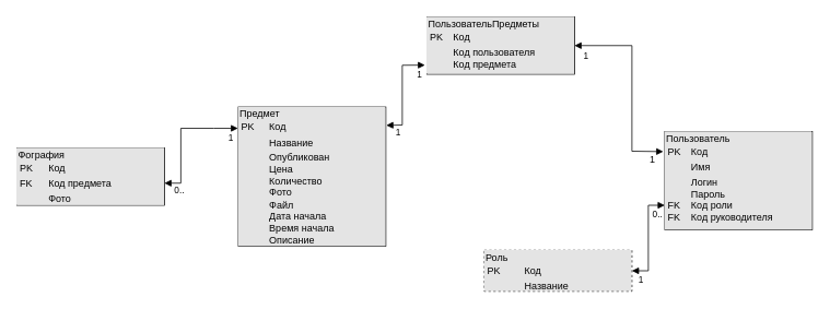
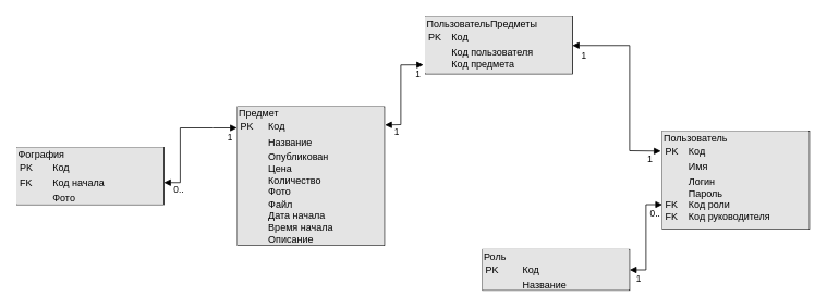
  <mxCell id="0" />
  <mxCell id="1" parent="0" />
- <mxCell id="2" value="&lt;div style=&quot;box-sizing:border-box;width:100%;background:#e4e4e4;padding:2px;&quot;&gt;Фография&lt;table style=&quot;background-color: transparent; color: light-dark(rgb(0, 0, 0), rgb(255, 255, 255)); font-size: 1em; width: 100%;&quot; cellpadding=&quot;2&quot; cellspacing=&quot;0&quot;&gt;&lt;tbody&gt;&lt;tr&gt;&lt;td&gt;PK&lt;/td&gt;&lt;td&gt;Код&lt;/td&gt;&lt;/tr&gt;&lt;tr&gt;&lt;td&gt;FK&lt;/td&gt;&lt;td&gt;Код предмета&lt;/td&gt;&lt;/tr&gt;&lt;tr&gt;&lt;td&gt;&lt;/td&gt;&lt;td&gt;Фото&lt;/td&gt;&lt;/tr&gt;&lt;/tbody&gt;&lt;/table&gt;&lt;/div&gt;" style="verticalAlign=top;align=left;overflow=fill;html=1;whiteSpace=wrap;" parent="1" vertex="1"><mxGeometry x="20" y="180" width="180" height="70" as="geometry" /></mxCell>
+ <mxCell id="2" value="&lt;div style=&quot;box-sizing:border-box;width:100%;background:#e4e4e4;padding:2px;&quot;&gt;Фография&lt;table style=&quot;background-color: transparent; color: light-dark(rgb(0, 0, 0), rgb(255, 255, 255)); font-size: 1em; width: 100%;&quot; cellpadding=&quot;2&quot; cellspacing=&quot;0&quot;&gt;&lt;tbody&gt;&lt;tr&gt;&lt;td&gt;PK&lt;/td&gt;&lt;td&gt;Код&lt;/td&gt;&lt;/tr&gt;&lt;tr&gt;&lt;td&gt;FK&lt;/td&gt;&lt;td&gt;Код начала&lt;/td&gt;&lt;/tr&gt;&lt;tr&gt;&lt;td&gt;&lt;/td&gt;&lt;td&gt;Фото&lt;/td&gt;&lt;/tr&gt;&lt;/tbody&gt;&lt;/table&gt;&lt;/div&gt;" style="verticalAlign=top;align=left;overflow=fill;html=1;whiteSpace=wrap;" parent="1" vertex="1"><mxGeometry x="20" y="180" width="180" height="70" as="geometry" /></mxCell>
  <mxCell id="3" value="&lt;div style=&quot;box-sizing:border-box;width:100%;background:#e4e4e4;padding:2px;&quot;&gt;Предмет&lt;table style=&quot;background-color: transparent; color: light-dark(rgb(0, 0, 0), rgb(255, 255, 255)); font-size: 1em; width: 100%;&quot; cellpadding=&quot;2&quot; cellspacing=&quot;0&quot;&gt;&lt;tbody&gt;&lt;tr&gt;&lt;td&gt;PK&lt;/td&gt;&lt;td&gt;Код&lt;/td&gt;&lt;/tr&gt;&lt;tr&gt;&lt;td&gt;&lt;br&gt;&lt;/td&gt;&lt;td&gt;Название&lt;/td&gt;&lt;/tr&gt;&lt;tr&gt;&lt;td&gt;&lt;/td&gt;&lt;td&gt;Опубликован&lt;br&gt;Цена&lt;br&gt;Количество&lt;br&gt;Фото&lt;br&gt;Файл&lt;br&gt;Дата начала&lt;br&gt;Время начала&lt;br&gt;Описание&lt;/td&gt;&lt;/tr&gt;&lt;/tbody&gt;&lt;/table&gt;&lt;/div&gt;" style="verticalAlign=top;align=left;overflow=fill;html=1;whiteSpace=wrap;" parent="1" vertex="1"><mxGeometry x="290" y="130" width="180" height="170" as="geometry" /></mxCell>
  <mxCell id="4" value="&lt;div style=&quot;box-sizing:border-box;width:100%;background:#e4e4e4;padding:2px;&quot;&gt;ПользовательПредметы&lt;table style=&quot;background-color: transparent; color: light-dark(rgb(0, 0, 0), rgb(255, 255, 255)); font-size: 1em; width: 100%;&quot; cellpadding=&quot;2&quot; cellspacing=&quot;0&quot;&gt;&lt;tbody&gt;&lt;tr&gt;&lt;td&gt;PK&lt;/td&gt;&lt;td&gt;Код&lt;/td&gt;&lt;/tr&gt;&lt;tr&gt;&lt;td&gt;&lt;br&gt;&lt;/td&gt;&lt;td&gt;Код пользователя&lt;br&gt;Код предмета&lt;/td&gt;&lt;/tr&gt;&lt;/tbody&gt;&lt;/table&gt;&lt;/div&gt;" style="verticalAlign=top;align=left;overflow=fill;html=1;whiteSpace=wrap;" parent="1" vertex="1"><mxGeometry x="520" y="20" width="180" height="70" as="geometry" /></mxCell>
- <mxCell id="5" value="&lt;div style=&quot;box-sizing:border-box;width:100%;background:#e4e4e4;padding:2px;&quot;&gt;Роль&lt;table style=&quot;background-color: transparent; color: light-dark(rgb(0, 0, 0), rgb(255, 255, 255)); font-size: 1em; width: 100%;&quot; cellpadding=&quot;2&quot; cellspacing=&quot;0&quot;&gt;&lt;tbody&gt;&lt;tr&gt;&lt;td&gt;PK&lt;/td&gt;&lt;td&gt;Код&lt;/td&gt;&lt;/tr&gt;&lt;tr&gt;&lt;td&gt;&lt;br&gt;&lt;/td&gt;&lt;td&gt;Название&lt;/td&gt;&lt;/tr&gt;&lt;tr&gt;&lt;td&gt;&lt;/td&gt;&lt;td&gt;&lt;br&gt;&lt;/td&gt;&lt;/tr&gt;&lt;/tbody&gt;&lt;/table&gt;&lt;/div&gt;" style="verticalAlign=top;align=left;overflow=fill;html=1;whiteSpace=wrap;dashed=1;" parent="1" vertex="1"><mxGeometry x="590" y="305" width="180" height="50" as="geometry" /></mxCell>
+ <mxCell id="5" value="&lt;div style=&quot;box-sizing:border-box;width:100%;background:#e4e4e4;padding:2px;&quot;&gt;Роль&lt;table style=&quot;background-color: transparent; color: light-dark(rgb(0, 0, 0), rgb(255, 255, 255)); font-size: 1em; width: 100%;&quot; cellpadding=&quot;2&quot; cellspacing=&quot;0&quot;&gt;&lt;tbody&gt;&lt;tr&gt;&lt;td&gt;PK&lt;/td&gt;&lt;td&gt;Код&lt;/td&gt;&lt;/tr&gt;&lt;tr&gt;&lt;td&gt;&lt;br&gt;&lt;/td&gt;&lt;td&gt;Название&lt;/td&gt;&lt;/tr&gt;&lt;tr&gt;&lt;td&gt;&lt;/td&gt;&lt;td&gt;&lt;br&gt;&lt;/td&gt;&lt;/tr&gt;&lt;/tbody&gt;&lt;/table&gt;&lt;/div&gt;" style="verticalAlign=top;align=left;overflow=fill;html=1;whiteSpace=wrap;" parent="1" vertex="1"><mxGeometry x="590" y="305" width="180" height="50" as="geometry" /></mxCell>
  <mxCell id="6" value="&lt;div style=&quot;box-sizing:border-box;width:100%;background:#e4e4e4;padding:2px;&quot;&gt;Пользователь&lt;table style=&quot;background-color: transparent; color: light-dark(rgb(0, 0, 0), rgb(255, 255, 255)); font-size: 1em; width: 100%;&quot; cellpadding=&quot;2&quot; cellspacing=&quot;0&quot;&gt;&lt;tbody&gt;&lt;tr&gt;&lt;td&gt;PK&lt;/td&gt;&lt;td&gt;Код&lt;/td&gt;&lt;/tr&gt;&lt;tr&gt;&lt;td&gt;&lt;br&gt;&lt;/td&gt;&lt;td&gt;Имя&lt;/td&gt;&lt;/tr&gt;&lt;tr&gt;&lt;td&gt;&lt;br&gt;&lt;br&gt;FK&lt;br&gt;FK&lt;br&gt;&lt;br&gt;&lt;/td&gt;&lt;td&gt;Логин&lt;br&gt;Пароль&lt;br&gt;Код роли&lt;br&gt;Код руководителя&lt;br&gt;&lt;br&gt;&lt;/td&gt;&lt;/tr&gt;&lt;/tbody&gt;&lt;/table&gt;&lt;/div&gt;" style="verticalAlign=top;align=left;overflow=fill;html=1;whiteSpace=wrap;" parent="1" vertex="1"><mxGeometry x="810" y="160" width="180" height="120" as="geometry" /></mxCell>
  <mxCell id="7" value="" style="endArrow=block;startArrow=block;endFill=1;startFill=1;html=1;rounded=0;entryX=-0.01;entryY=0.204;entryDx=0;entryDy=0;entryPerimeter=0;" parent="1" source="4" target="6" edge="1"><mxGeometry width="160" relative="1" as="geometry"><mxPoint x="510" y="180" as="sourcePoint" /><mxPoint x="670" y="180" as="targetPoint" /><Array as="points"><mxPoint x="770" y="55" /><mxPoint x="770" y="184" /></Array></mxGeometry></mxCell>
  <mxCell id="8" value="1" style="edgeLabel;html=1;align=center;verticalAlign=middle;resizable=0;points=[];" parent="7" vertex="1" connectable="0"><mxGeometry x="-0.944" y="-2" relative="1" as="geometry"><mxPoint x="6" y="10" as="offset" /></mxGeometry></mxCell>
  <mxCell id="9" value="" style="endArrow=block;startArrow=block;endFill=1;startFill=1;html=1;rounded=0;entryX=1.003;entryY=0.132;entryDx=0;entryDy=0;entryPerimeter=0;exitX=-0.013;exitY=0.841;exitDx=0;exitDy=0;exitPerimeter=0;" parent="1" source="4" target="3" edge="1"><mxGeometry width="160" relative="1" as="geometry"><mxPoint x="412" y="90" as="sourcePoint" /><mxPoint x="520" y="219" as="targetPoint" /><Array as="points"><mxPoint x="490" y="79" /><mxPoint x="490" y="152" /></Array></mxGeometry></mxCell>
  <mxCell id="10" value="1" style="edgeLabel;html=1;align=center;verticalAlign=middle;resizable=0;points=[];" parent="9" vertex="1" connectable="0"><mxGeometry x="-0.883" relative="1" as="geometry"><mxPoint y="11" as="offset" /></mxGeometry></mxCell>
  <mxCell id="11" value="1" style="edgeLabel;html=1;align=center;verticalAlign=middle;resizable=0;points=[];" parent="9" vertex="1" connectable="0"><mxGeometry x="0.769" y="1" relative="1" as="geometry"><mxPoint y="7" as="offset" /></mxGeometry></mxCell>
  <mxCell id="12" value="" style="endArrow=block;startArrow=block;endFill=1;startFill=1;html=1;rounded=0;entryX=0;entryY=0.75;entryDx=0;entryDy=0;exitX=1;exitY=0.5;exitDx=0;exitDy=0;" parent="1" source="5" target="6" edge="1"><mxGeometry width="160" relative="1" as="geometry"><mxPoint x="422" y="100" as="sourcePoint" /><mxPoint x="530" y="229" as="targetPoint" /><Array as="points"><mxPoint x="790" y="330" /><mxPoint x="790" y="250" /></Array></mxGeometry></mxCell>
  <mxCell id="13" value="0.." style="edgeLabel;html=1;align=center;verticalAlign=middle;resizable=0;points=[];" parent="12" vertex="1" connectable="0"><mxGeometry x="0.895" y="-3" relative="1" as="geometry"><mxPoint x="-4" y="7" as="offset" /></mxGeometry></mxCell>
  <mxCell id="14" value="1" style="edgeLabel;html=1;align=center;verticalAlign=middle;resizable=0;points=[];" parent="12" vertex="1" connectable="0"><mxGeometry x="-0.907" y="-1" relative="1" as="geometry"><mxPoint x="4" y="9" as="offset" /></mxGeometry></mxCell>
  <mxCell id="15" value="1" style="text;html=1;align=center;verticalAlign=middle;resizable=0;points=[];autosize=1;strokeColor=none;fillColor=none;" parent="1" vertex="1"><mxGeometry x="780" y="180" width="30" height="30" as="geometry" /></mxCell>
  <mxCell id="16" value="" style="endArrow=block;startArrow=block;endFill=1;startFill=1;html=1;rounded=0;entryX=1.003;entryY=0.132;entryDx=0;entryDy=0;entryPerimeter=0;exitX=-0.002;exitY=0.153;exitDx=0;exitDy=0;exitPerimeter=0;" parent="1" source="3" edge="1"><mxGeometry width="160" relative="1" as="geometry"><mxPoint x="247" y="150" as="sourcePoint" /><mxPoint x="200" y="223" as="targetPoint" /><Array as="points"><mxPoint x="260" y="156" /><mxPoint x="220" y="156" /><mxPoint x="220" y="223" /></Array></mxGeometry></mxCell>
  <mxCell id="17" value="1" style="edgeLabel;html=1;align=center;verticalAlign=middle;resizable=0;points=[];" parent="16" vertex="1" connectable="0"><mxGeometry x="-0.883" relative="1" as="geometry"><mxPoint y="11" as="offset" /></mxGeometry></mxCell>
  <mxCell id="18" value="0.." style="edgeLabel;html=1;align=center;verticalAlign=middle;resizable=0;points=[];" parent="16" vertex="1" connectable="0"><mxGeometry x="0.769" y="1" relative="1" as="geometry"><mxPoint y="7" as="offset" /></mxGeometry></mxCell>
